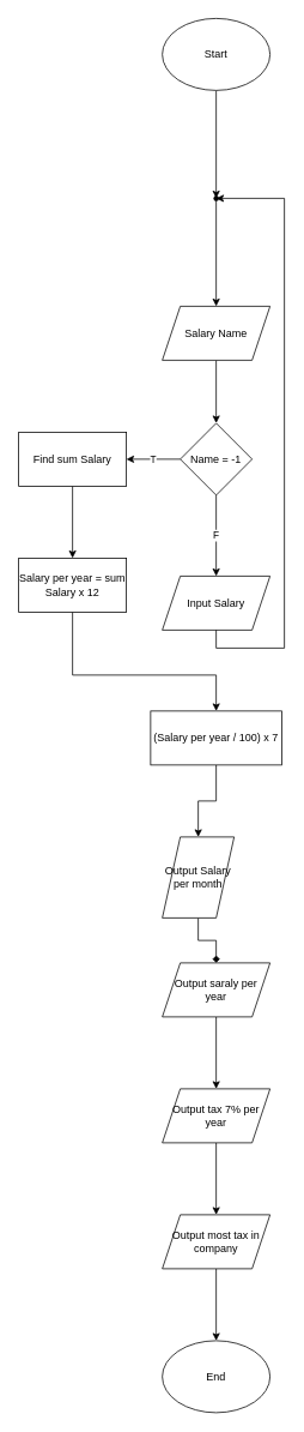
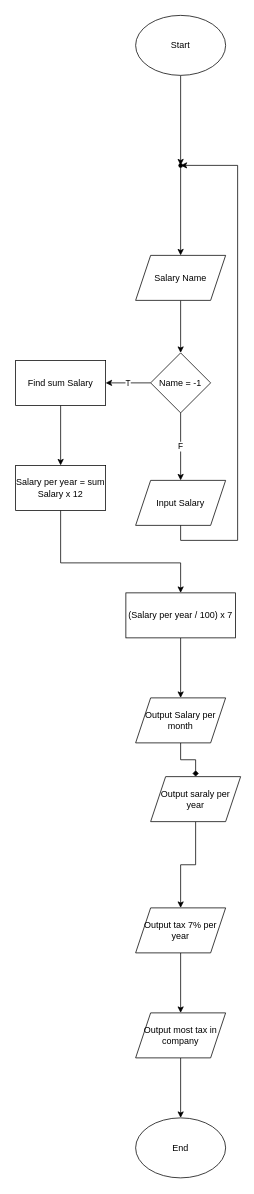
  <mxCell id="0" />
  <mxCell id="1" parent="0" />
  <mxCell id="2" value="" style="edgeStyle=orthogonalEdgeStyle;rounded=0;orthogonalLoop=1;jettySize=auto;html=1;" edge="1" parent="1" source="3" target="11"><mxGeometry relative="1" as="geometry" /></mxCell>
  <mxCell id="3" value="Start" style="ellipse;whiteSpace=wrap;html=1;" vertex="1" parent="1"><mxGeometry x="180" y="20" width="120" height="80" as="geometry" /></mxCell>
  <mxCell id="4" value="" style="edgeStyle=orthogonalEdgeStyle;rounded=0;orthogonalLoop=1;jettySize=auto;html=1;" edge="1" parent="1" source="5" target="8"><mxGeometry relative="1" as="geometry" /></mxCell>
  <mxCell id="5" value="Salary Name" style="shape=parallelogram;perimeter=parallelogramPerimeter;whiteSpace=wrap;html=1;fixedSize=1;" vertex="1" parent="1"><mxGeometry x="180" y="340" width="120" height="60" as="geometry" /></mxCell>
  <mxCell id="6" value="F" style="edgeStyle=orthogonalEdgeStyle;rounded=0;orthogonalLoop=1;jettySize=auto;html=1;" edge="1" parent="1" source="8" target="9"><mxGeometry relative="1" as="geometry" /></mxCell>
  <mxCell id="7" value="T" style="edgeStyle=orthogonalEdgeStyle;rounded=0;orthogonalLoop=1;jettySize=auto;html=1;" edge="1" parent="1" source="8" target="14"><mxGeometry relative="1" as="geometry" /></mxCell>
  <mxCell id="8" value="Name = -1" style="rhombus;whiteSpace=wrap;html=1;" vertex="1" parent="1"><mxGeometry x="200" y="470" width="80" height="80" as="geometry" /></mxCell>
  <mxCell id="9" value="Input Salary" style="shape=parallelogram;perimeter=parallelogramPerimeter;whiteSpace=wrap;html=1;fixedSize=1;" vertex="1" parent="1"><mxGeometry x="180" y="640" width="120" height="60" as="geometry" /></mxCell>
  <mxCell id="10" value="" style="edgeStyle=orthogonalEdgeStyle;rounded=0;orthogonalLoop=1;jettySize=auto;html=1;" edge="1" parent="1" source="11" target="5"><mxGeometry relative="1" as="geometry" /></mxCell>
  <mxCell id="11" value="" style="shape=waypoint;sketch=0;size=6;pointerEvents=1;points=[];fillColor=default;resizable=0;rotatable=0;perimeter=centerPerimeter;snapToPoint=1;" vertex="1" parent="1"><mxGeometry x="230" y="210" width="20" height="20" as="geometry" /></mxCell>
  <mxCell id="12" style="edgeStyle=orthogonalEdgeStyle;rounded=0;orthogonalLoop=1;jettySize=auto;html=1;exitX=0.5;exitY=1;exitDx=0;exitDy=0;entryX=0.86;entryY=0.46;entryDx=0;entryDy=0;entryPerimeter=0;" edge="1" parent="1" source="9" target="11"><mxGeometry relative="1" as="geometry"><Array as="points"><mxPoint x="240" y="720" /><mxPoint x="316" y="720" /><mxPoint x="316" y="220" /></Array></mxGeometry></mxCell>
  <mxCell id="13" value="" style="edgeStyle=orthogonalEdgeStyle;rounded=0;orthogonalLoop=1;jettySize=auto;html=1;" edge="1" parent="1" source="14" target="16"><mxGeometry relative="1" as="geometry" /></mxCell>
  <mxCell id="14" value="Find sum Salary" style="whiteSpace=wrap;html=1;" vertex="1" parent="1"><mxGeometry x="20" y="480" width="120" height="60" as="geometry" /></mxCell>
  <mxCell id="15" value="" style="edgeStyle=orthogonalEdgeStyle;rounded=0;orthogonalLoop=1;jettySize=auto;html=1;" edge="1" parent="1" source="16" target="18"><mxGeometry relative="1" as="geometry"><Array as="points"><mxPoint x="80" y="750" /><mxPoint x="240" y="750" /></Array></mxGeometry></mxCell>
  <mxCell id="16" value="Salary per year = sum Salary x 12" style="whiteSpace=wrap;html=1;" vertex="1" parent="1"><mxGeometry x="20" y="620" width="120" height="60" as="geometry" /></mxCell>
  <mxCell id="17" value="" style="edgeStyle=orthogonalEdgeStyle;rounded=0;orthogonalLoop=1;jettySize=auto;html=1;" edge="1" parent="1" source="18" target="20"><mxGeometry relative="1" as="geometry" /></mxCell>
  <mxCell id="18" value="(Salary per year / 100) x 7" style="whiteSpace=wrap;html=1;" vertex="1" parent="1"><mxGeometry x="167" y="790" width="146" height="60" as="geometry" /></mxCell>
  <mxCell id="19" value="" style="edgeStyle=orthogonalEdgeStyle;rounded=0;orthogonalLoop=1;jettySize=auto;html=1;endArrow=diamond;" edge="1" parent="1" source="20" target="22"><mxGeometry relative="1" as="geometry" /></mxCell>
- <mxCell id="20" value="Output Salary per month" style="shape=parallelogram;perimeter=parallelogramPerimeter;whiteSpace=wrap;html=1;fixedSize=1;" vertex="1" parent="1"><mxGeometry x="180" y="930" width="80" height="90" as="geometry" /></mxCell>
+ <mxCell id="20" value="Output Salary per month" style="shape=parallelogram;perimeter=parallelogramPerimeter;whiteSpace=wrap;html=1;fixedSize=1;" vertex="1" parent="1"><mxGeometry x="180" y="930" width="120" height="60" as="geometry" /></mxCell>
  <mxCell id="21" value="" style="edgeStyle=orthogonalEdgeStyle;rounded=0;orthogonalLoop=1;jettySize=auto;html=1;" edge="1" parent="1" source="22" target="24"><mxGeometry relative="1" as="geometry" /></mxCell>
- <mxCell id="22" value="Output saraly per year" style="shape=parallelogram;perimeter=parallelogramPerimeter;whiteSpace=wrap;html=1;fixedSize=1;" vertex="1" parent="1"><mxGeometry x="180" y="1070" width="120" height="60" as="geometry" /></mxCell>
+ <mxCell id="22" value="Output saraly per year" style="shape=parallelogram;perimeter=parallelogramPerimeter;whiteSpace=wrap;html=1;fixedSize=1;" vertex="1" parent="1"><mxGeometry x="200" y="1035" width="120" height="60" as="geometry" /></mxCell>
  <mxCell id="23" value="" style="edgeStyle=orthogonalEdgeStyle;rounded=0;orthogonalLoop=1;jettySize=auto;html=1;" edge="1" parent="1" source="24" target="26"><mxGeometry relative="1" as="geometry" /></mxCell>
  <mxCell id="24" value="Output tax 7% per year" style="shape=parallelogram;perimeter=parallelogramPerimeter;whiteSpace=wrap;html=1;fixedSize=1;" vertex="1" parent="1"><mxGeometry x="180" y="1210" width="120" height="60" as="geometry" /></mxCell>
  <mxCell id="25" value="" style="edgeStyle=orthogonalEdgeStyle;rounded=0;orthogonalLoop=1;jettySize=auto;html=1;" edge="1" parent="1" source="26" target="27"><mxGeometry relative="1" as="geometry" /></mxCell>
  <mxCell id="26" value="Output most tax in company" style="shape=parallelogram;perimeter=parallelogramPerimeter;whiteSpace=wrap;html=1;fixedSize=1;" vertex="1" parent="1"><mxGeometry x="180" y="1350" width="120" height="60" as="geometry" /></mxCell>
  <mxCell id="27" value="End" style="ellipse;whiteSpace=wrap;html=1;" vertex="1" parent="1"><mxGeometry x="180" y="1490" width="120" height="80" as="geometry" /></mxCell>
